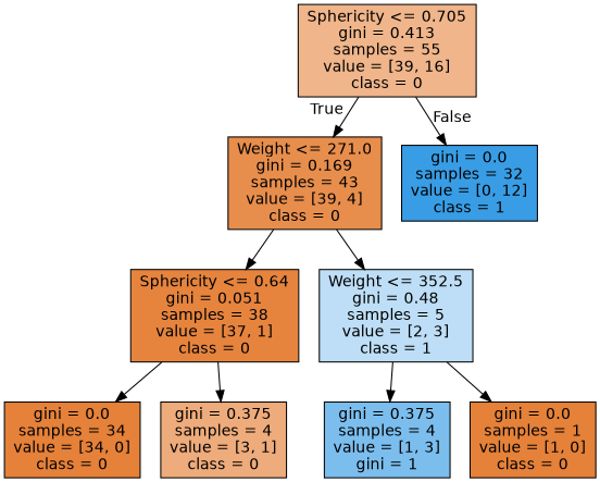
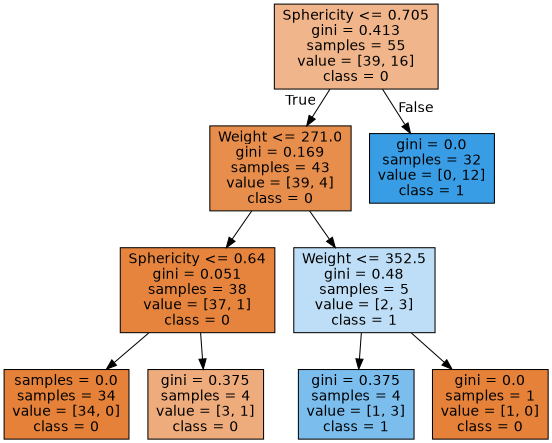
  digraph {
    node [color=black fillcolor="#e58139" fontname=helvetica shape=box style=filled]
    edge [fontname=helvetica]
    n1 [fillcolor="#f0b58a" label="Sphericity <= 0.705\ngini = 0.413\nsamples = 55\nvalue = [39, 16]\nclass = 0"]
    n2 [fillcolor="#e88e4d" label="Weight <= 271.0\ngini = 0.169\nsamples = 43\nvalue = [39, 4]\nclass = 0"]
    n3 [fillcolor="#399de5" label="gini = 0.0\nsamples = 32\nvalue = [0, 12]\nclass = 1"]
    n4 [fillcolor="#e6843e" label="Sphericity <= 0.64\ngini = 0.051\nsamples = 38\nvalue = [37, 1]\nclass = 0"]
    n5 [fillcolor="#bddef6" label="Weight <= 352.5\ngini = 0.48\nsamples = 5\nvalue = [2, 3]\nclass = 1"]
-   n6 [label="gini = 0.0\nsamples = 34\nvalue = [34, 0]\nclass = 0"]
+   n6 [label="samples = 0.0\nsamples = 34\nvalue = [34, 0]\nclass = 0"]
    n7 [fillcolor="#eeab7b" label="gini = 0.375\nsamples = 4\nvalue = [3, 1]\nclass = 0"]
-   n8 [fillcolor="#7bbeee" label="gini = 0.375\nsamples = 4\nvalue = [1, 3]\ngini = 1"]
+   n8 [fillcolor="#7bbeee" label="gini = 0.375\nsamples = 4\nvalue = [1, 3]\nclass = 1"]
    n9 [label="gini = 0.0\nsamples = 1\nvalue = [1, 0]\nclass = 0"]
    n1 -> n2 [headlabel=True labelangle=45 labeldistance=2.5]
    n1 -> n3 [headlabel=False labelangle=-45 labeldistance=2.5]
    n2 -> n4
    n2 -> n5
    n4 -> n6
    n4 -> n7
    n5 -> n8
    n5 -> n9
  }
